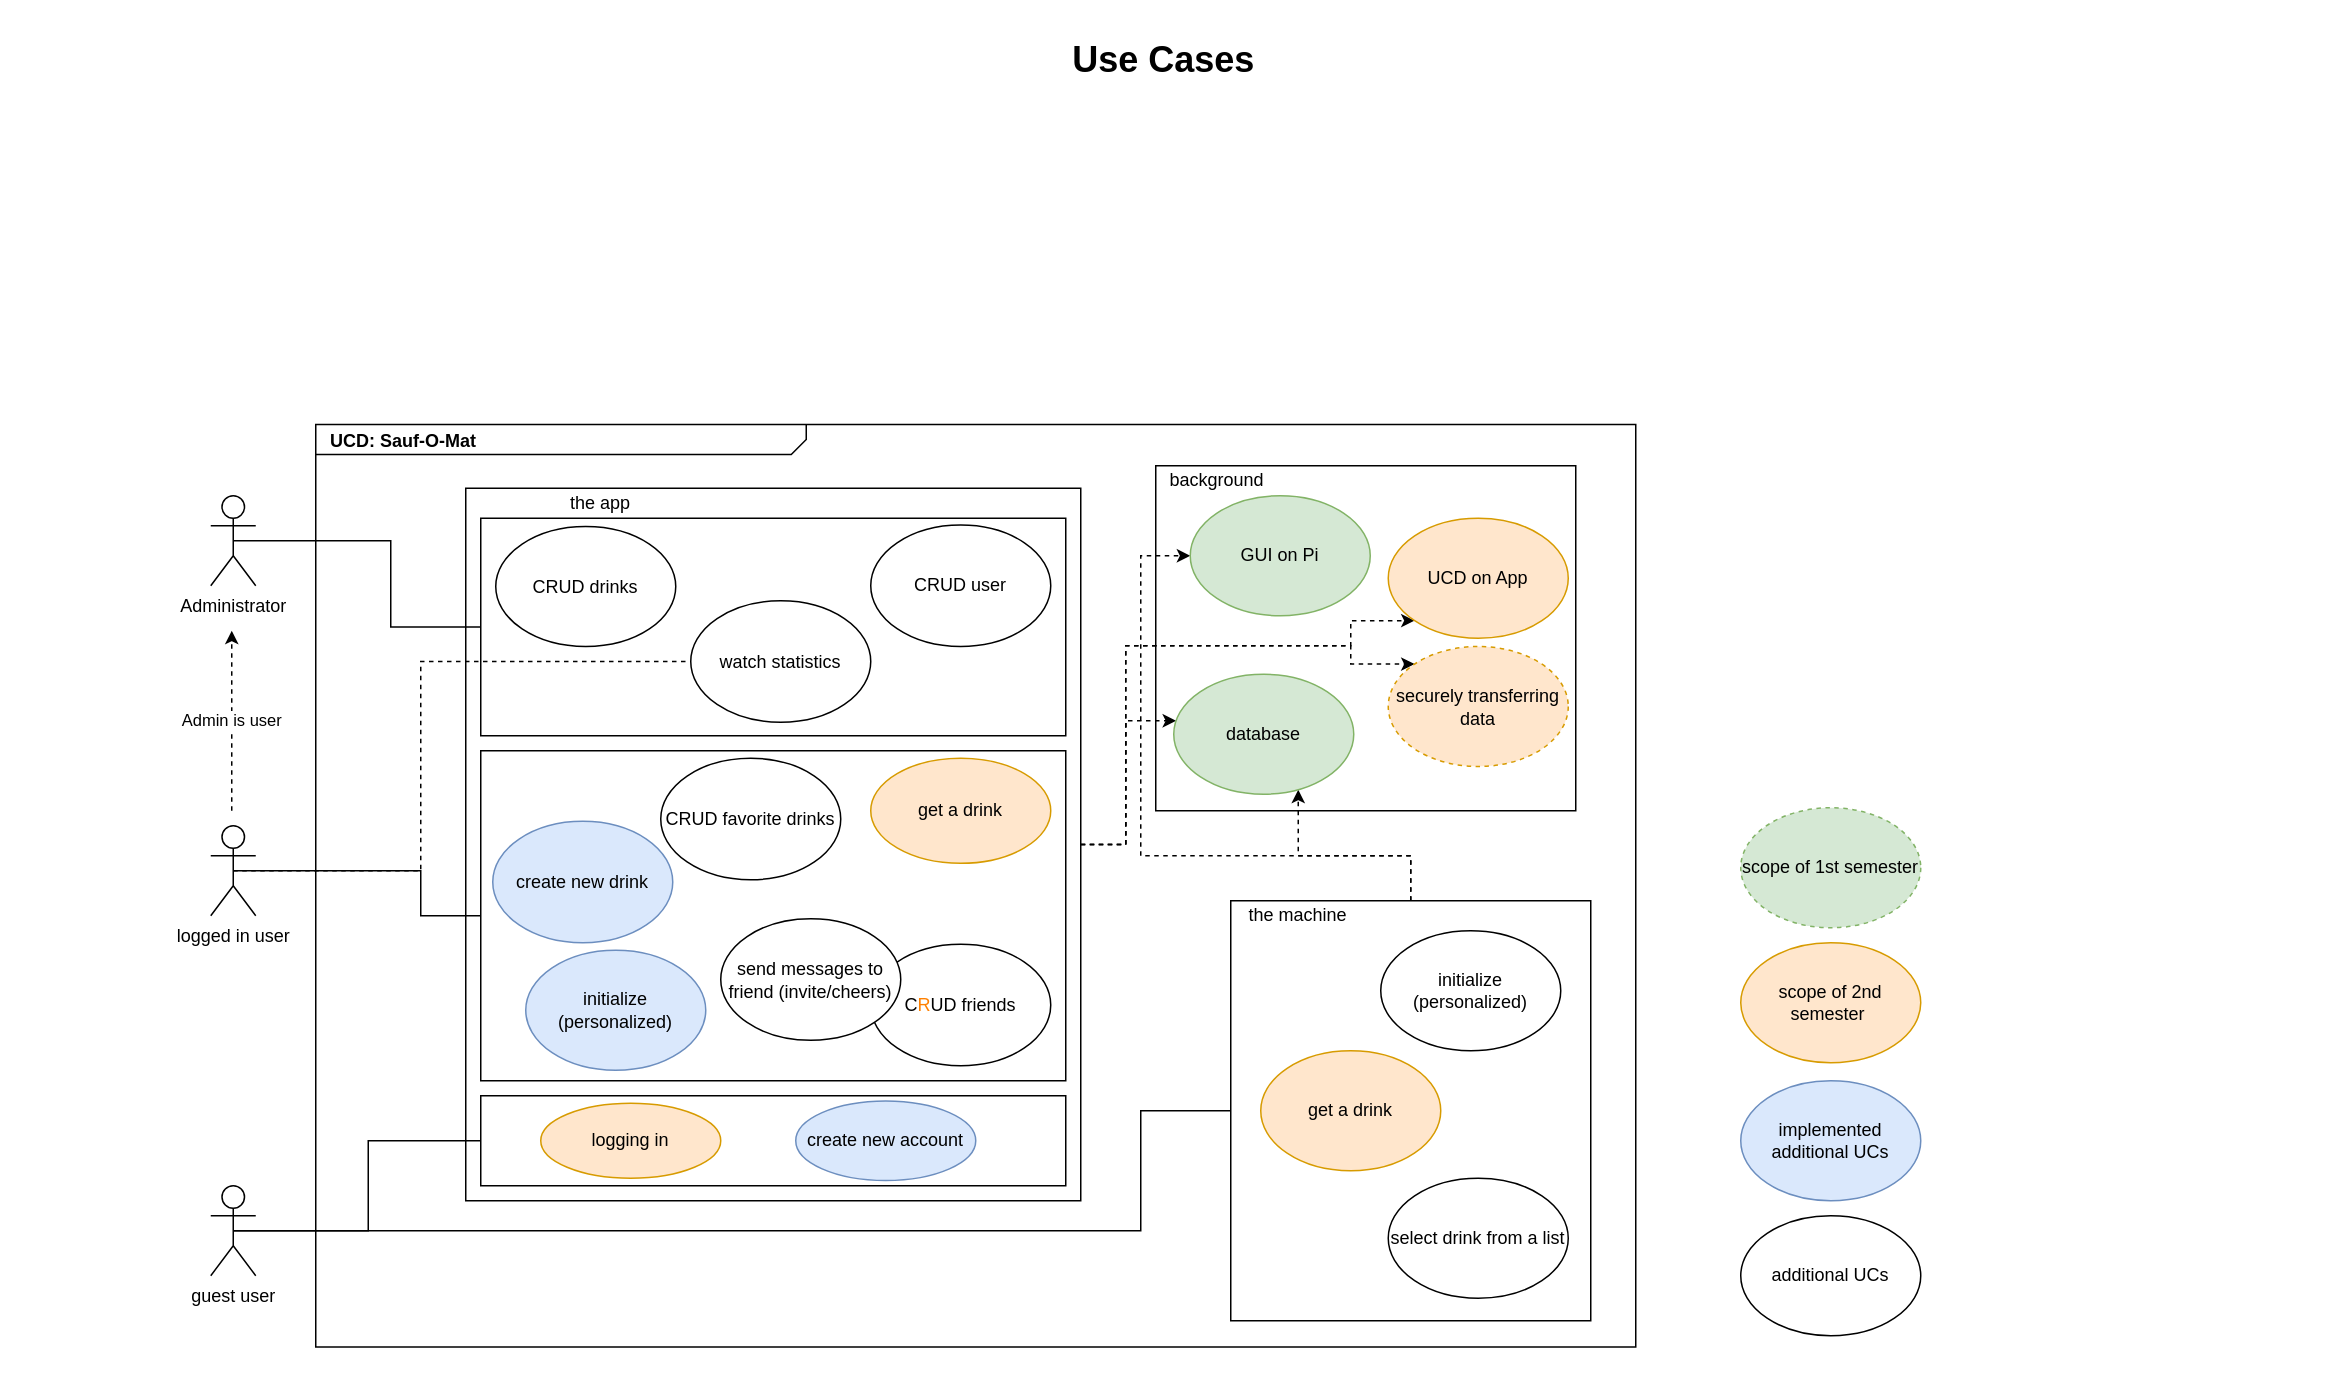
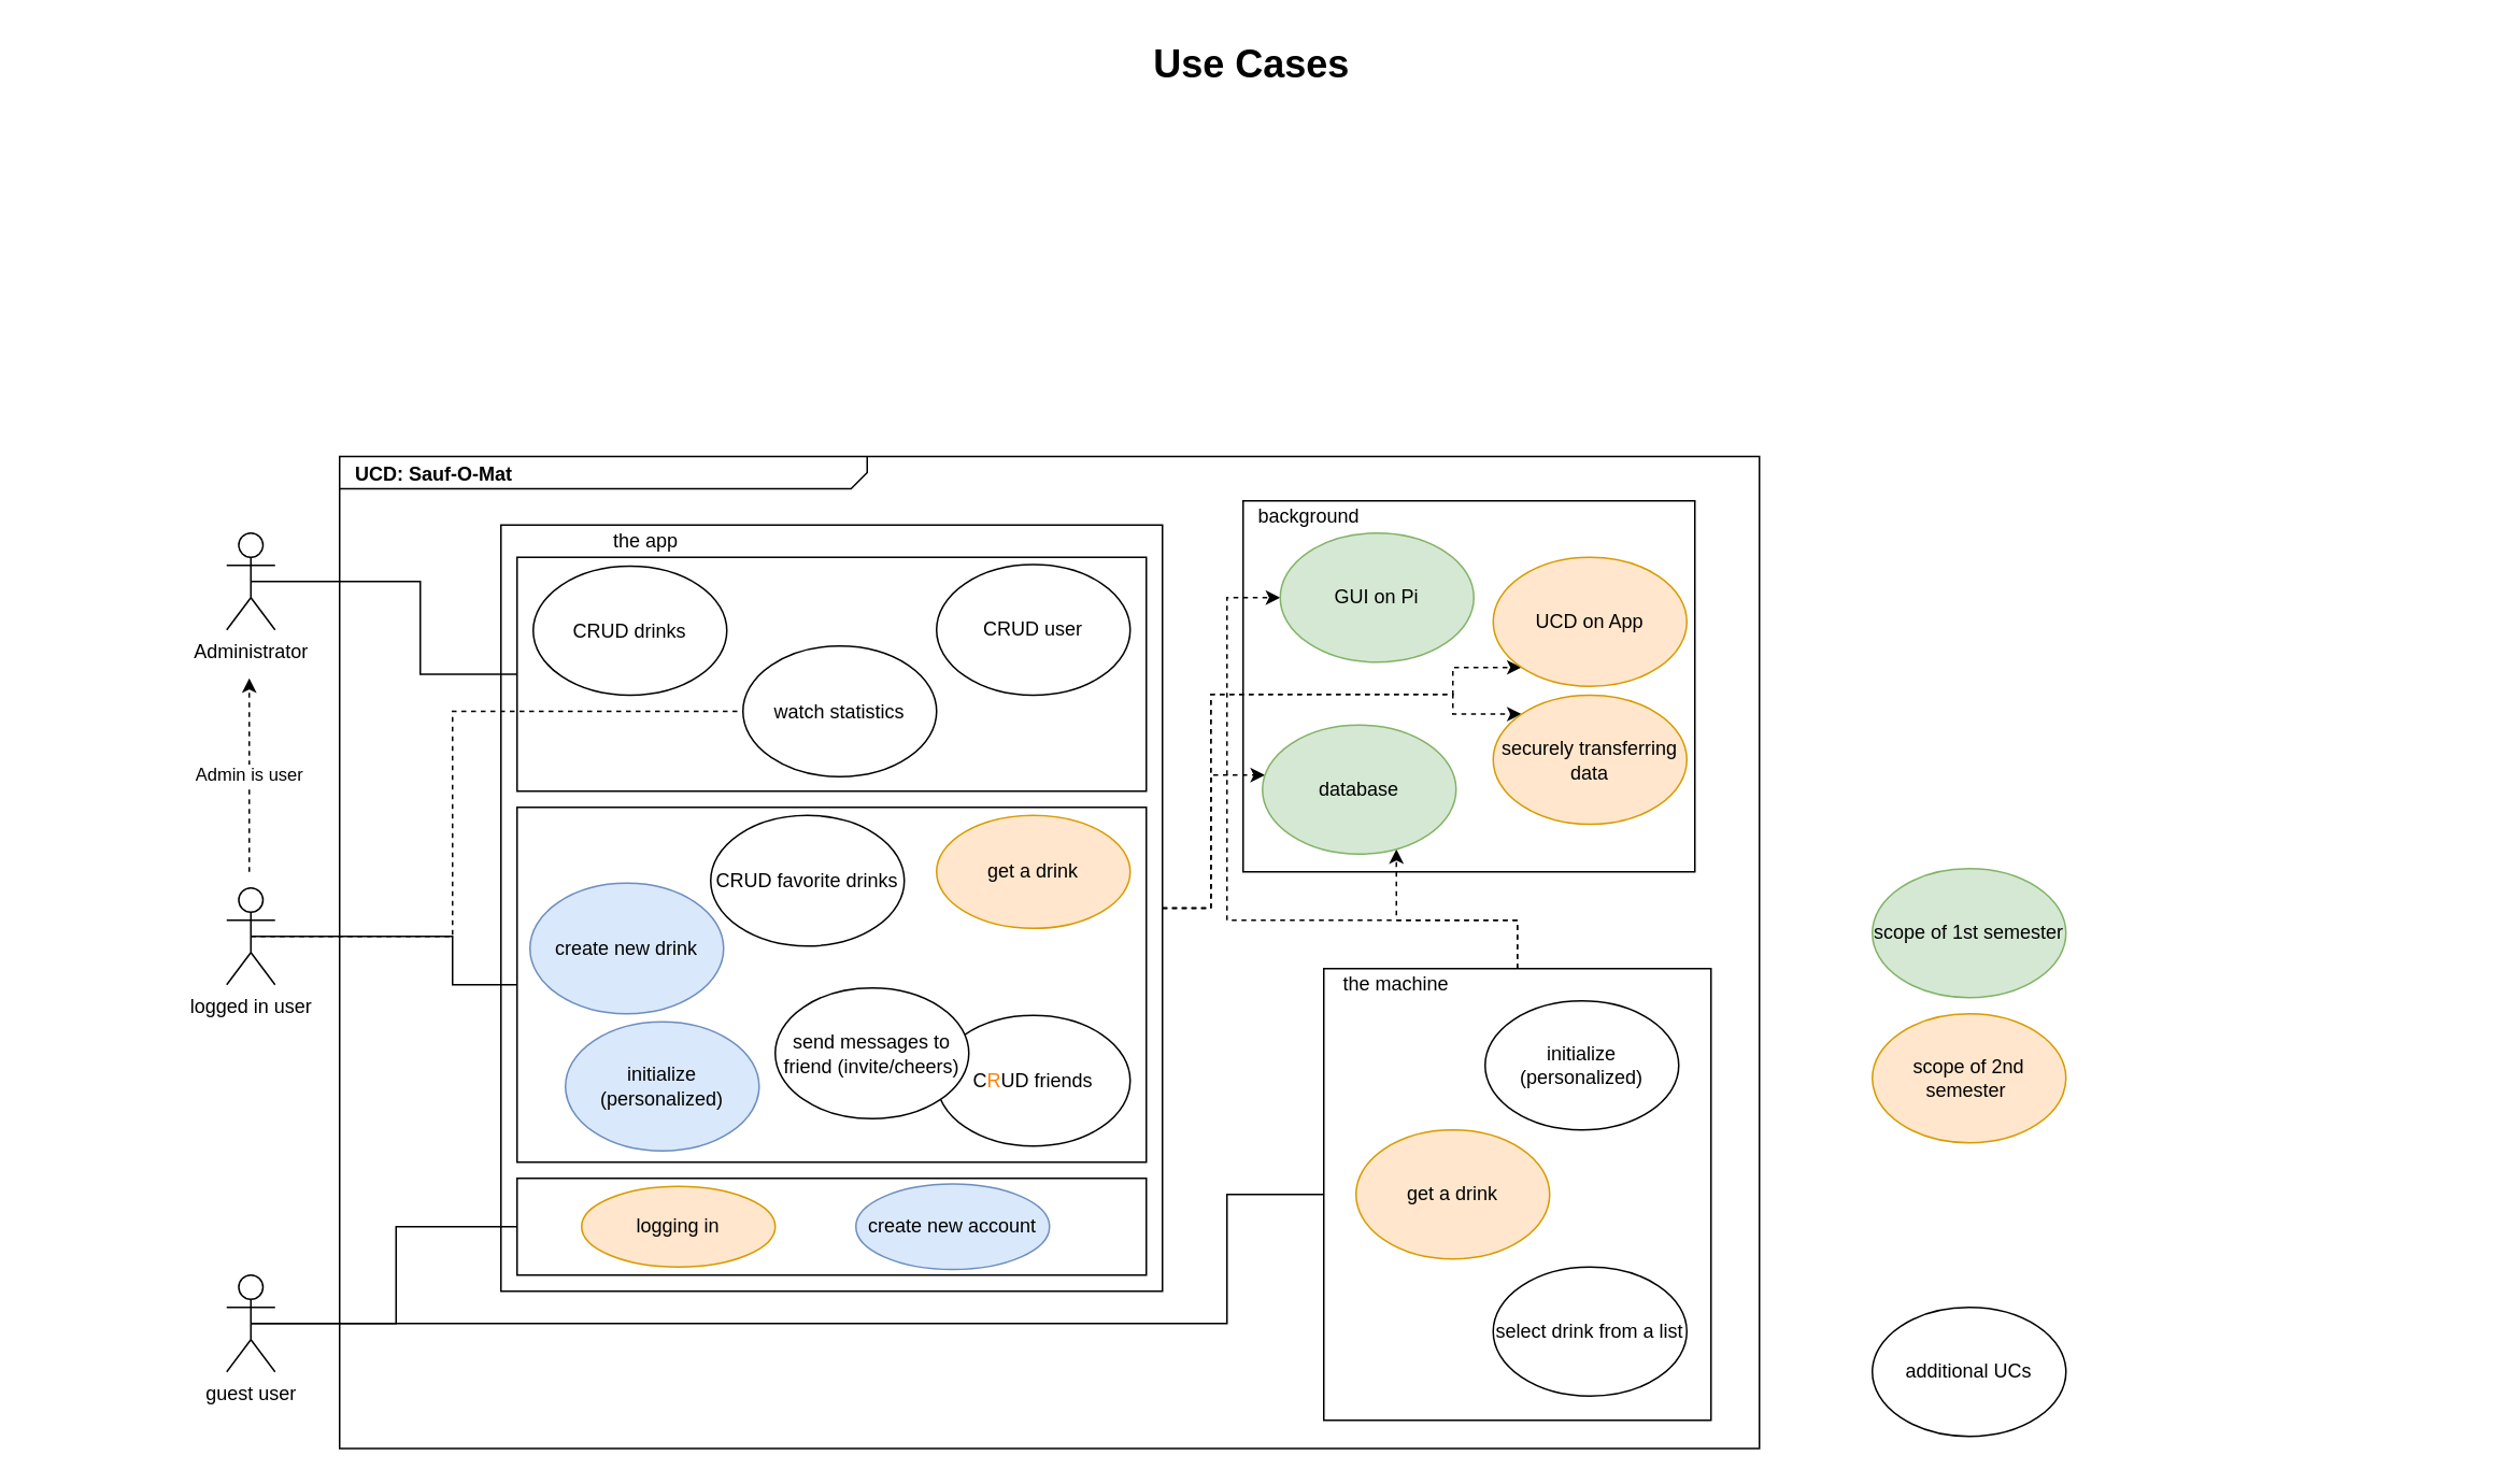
  <mxCell id="0" style=";html=1;" />
  <mxCell id="1" style=";html=1;" parent="0" />
  <mxCell id="2" value="" style="rounded=0;whiteSpace=wrap;html=1;" parent="1" vertex="1"><mxGeometry x="770" y="310" width="280" height="230" as="geometry" /></mxCell>
  <mxCell id="3" value="&lt;p style=&quot;margin: 0px ; margin-top: 4px ; margin-left: 10px ; text-align: left&quot;&gt;&lt;b&gt;UCD: Sauf-O-Mat&lt;/b&gt;&lt;/p&gt;" style="html=1;strokeWidth=1;shape=mxgraph.sysml.package;html=1;overflow=fill;whiteSpace=wrap;fillColor=none;fontSize=12;align=center;labelX=327.64;" parent="1" vertex="1"><mxGeometry x="210" y="282.5" width="880" height="615" as="geometry" /></mxCell>
  <mxCell id="4" style="edgeStyle=orthogonalEdgeStyle;rounded=0;orthogonalLoop=1;jettySize=auto;html=1;dashed=1;" parent="1" source="7" target="42" edge="1"><mxGeometry relative="1" as="geometry"><Array as="points"><mxPoint x="750" y="563" /><mxPoint x="750" y="480" /></Array></mxGeometry></mxCell>
  <mxCell id="5" style="edgeStyle=orthogonalEdgeStyle;rounded=0;orthogonalLoop=1;jettySize=auto;html=1;dashed=1;entryX=0;entryY=1;entryDx=0;entryDy=0;" parent="1" source="7" target="43" edge="1"><mxGeometry relative="1" as="geometry"><Array as="points"><mxPoint x="750" y="563" /><mxPoint x="750" y="430" /><mxPoint x="900" y="430" /><mxPoint x="900" y="413" /></Array></mxGeometry></mxCell>
  <mxCell id="6" style="edgeStyle=orthogonalEdgeStyle;rounded=0;orthogonalLoop=1;jettySize=auto;html=1;exitX=1;exitY=0.5;exitDx=0;exitDy=0;entryX=0;entryY=0;entryDx=0;entryDy=0;dashed=1;" parent="1" source="7" target="46" edge="1"><mxGeometry relative="1" as="geometry"><Array as="points"><mxPoint x="750" y="563" /><mxPoint x="750" y="430" /><mxPoint x="900" y="430" /><mxPoint x="900" y="442" /></Array></mxGeometry></mxCell>
  <mxCell id="7" value="" style="rounded=0;whiteSpace=wrap;html=1;" parent="1" vertex="1"><mxGeometry x="310" y="325" width="410" height="475" as="geometry" /></mxCell>
  <mxCell id="8" style="edgeStyle=orthogonalEdgeStyle;rounded=0;orthogonalLoop=1;jettySize=auto;html=1;dashed=1;" parent="1" source="10" target="42" edge="1"><mxGeometry relative="1" as="geometry"><Array as="points"><mxPoint x="940" y="570" /><mxPoint x="865" y="570" /></Array></mxGeometry></mxCell>
  <mxCell id="9" style="edgeStyle=orthogonalEdgeStyle;rounded=0;orthogonalLoop=1;jettySize=auto;html=1;dashed=1;" parent="1" source="10" target="41" edge="1"><mxGeometry relative="1" as="geometry"><Array as="points"><mxPoint x="940" y="570" /><mxPoint x="760" y="570" /><mxPoint x="760" y="370" /></Array></mxGeometry></mxCell>
  <mxCell id="10" value="&lt;p style=&quot;line-height: 120%&quot;&gt;&lt;br&gt;&lt;/p&gt;" style="rounded=0;whiteSpace=wrap;html=1;align=left;" parent="1" vertex="1"><mxGeometry x="820" y="600" width="240" height="280" as="geometry" /></mxCell>
  <mxCell id="11" value="Use Cases" style="text;strokeColor=none;fillColor=none;html=1;fontSize=24;fontStyle=1;verticalAlign=middle;align=center;" parent="1" vertex="1"><mxGeometry x="20" y="20" width="1510" height="40" as="geometry" /></mxCell>
  <mxCell id="12" value="logged in user" style="shape=umlActor;verticalLabelPosition=bottom;labelBackgroundColor=#ffffff;verticalAlign=top;html=1;outlineConnect=0;" parent="1" vertex="1"><mxGeometry x="140" y="550" width="30" height="60" as="geometry" /></mxCell>
  <mxCell id="13" style="edgeStyle=orthogonalEdgeStyle;rounded=0;orthogonalLoop=1;jettySize=auto;html=1;endArrow=none;endFill=0;exitX=0.5;exitY=0.5;exitDx=0;exitDy=0;exitPerimeter=0;" parent="1" source="14" target="10" edge="1"><mxGeometry relative="1" as="geometry"><mxPoint x="170" y="830" as="sourcePoint" /><Array as="points"><mxPoint x="760" y="820" /><mxPoint x="760" y="740" /></Array></mxGeometry></mxCell>
  <mxCell id="14" value="guest user" style="shape=umlActor;verticalLabelPosition=bottom;labelBackgroundColor=#ffffff;verticalAlign=top;html=1;outlineConnect=0;" parent="1" vertex="1"><mxGeometry x="140" y="790" width="30" height="60" as="geometry" /></mxCell>
  <mxCell id="15" value="Administrator" style="shape=umlActor;verticalLabelPosition=bottom;labelBackgroundColor=#ffffff;verticalAlign=top;html=1;outlineConnect=0;" parent="1" vertex="1"><mxGeometry x="140" y="330" width="30" height="60" as="geometry" /></mxCell>
  <mxCell id="16" value="get a drink" style="ellipse;whiteSpace=wrap;html=1;fillColor=#ffe6cc;strokeColor=#d79b00;" parent="1" vertex="1"><mxGeometry x="840" y="700" width="120" height="80" as="geometry" /></mxCell>
  <mxCell id="17" value="select drink from a list" style="ellipse;whiteSpace=wrap;html=1;" parent="1" vertex="1"><mxGeometry x="925" y="785" width="120" height="80" as="geometry" /></mxCell>
  <mxCell id="18" value="the machine" style="text;html=1;strokeColor=none;fillColor=none;align=center;verticalAlign=middle;whiteSpace=wrap;rounded=0;" parent="1" vertex="1"><mxGeometry x="820" y="600" width="90" height="20" as="geometry" /></mxCell>
  <mxCell id="19" value="the app" style="text;html=1;strokeColor=none;fillColor=none;align=center;verticalAlign=middle;whiteSpace=wrap;rounded=0;" parent="1" vertex="1"><mxGeometry x="360" y="325" width="80" height="20" as="geometry" /></mxCell>
  <mxCell id="20" value="initialize (personalized)" style="ellipse;whiteSpace=wrap;html=1;" parent="1" vertex="1"><mxGeometry x="920" y="620" width="120" height="80" as="geometry" /></mxCell>
  <mxCell id="21" value="Admin is user" style="endArrow=classic;dashed=1;html=1;endFill=1;" parent="1" edge="1"><mxGeometry width="50" height="50" relative="1" as="geometry"><mxPoint x="154" y="540" as="sourcePoint" /><mxPoint x="154" y="420" as="targetPoint" /></mxGeometry></mxCell>
  <mxCell id="22" value="additional UCs" style="ellipse;whiteSpace=wrap;html=1;" parent="1" vertex="1"><mxGeometry x="1160" y="810" width="120" height="80" as="geometry" /></mxCell>
  <mxCell id="23" value="" style="rounded=0;whiteSpace=wrap;html=1;" parent="1" vertex="1"><mxGeometry x="320" y="345" width="390" height="145" as="geometry" /></mxCell>
  <mxCell id="24" value="CRUD drinks" style="ellipse;whiteSpace=wrap;html=1;" parent="1" vertex="1"><mxGeometry x="330" y="350.5" width="120" height="80" as="geometry" /></mxCell>
  <mxCell id="25" style="edgeStyle=orthogonalEdgeStyle;rounded=0;orthogonalLoop=1;jettySize=auto;html=1;exitX=0.5;exitY=0.5;exitDx=0;exitDy=0;exitPerimeter=0;entryX=0;entryY=0.5;entryDx=0;entryDy=0;endArrow=none;endFill=0;dashed=1;" parent="1" source="12" target="27" edge="1"><mxGeometry relative="1" as="geometry"><Array as="points"><mxPoint x="280" y="580" /><mxPoint x="280" y="440" /></Array></mxGeometry></mxCell>
  <mxCell id="26" style="edgeStyle=orthogonalEdgeStyle;rounded=0;orthogonalLoop=1;jettySize=auto;html=1;exitX=0.5;exitY=0.5;exitDx=0;exitDy=0;exitPerimeter=0;entryX=0;entryY=0.5;entryDx=0;entryDy=0;endArrow=none;endFill=0;" parent="1" source="15" target="23" edge="1"><mxGeometry relative="1" as="geometry"><Array as="points"><mxPoint x="260" y="360" /><mxPoint x="260" y="418" /></Array></mxGeometry></mxCell>
  <mxCell id="27" value="watch statistics" style="ellipse;whiteSpace=wrap;html=1;" parent="1" vertex="1"><mxGeometry x="460" y="400" width="120" height="81" as="geometry" /></mxCell>
  <mxCell id="28" value="CRUD user" style="ellipse;whiteSpace=wrap;html=1;" parent="1" vertex="1"><mxGeometry x="580" y="349.5" width="120" height="81" as="geometry" /></mxCell>
  <mxCell id="29" value="" style="rounded=0;whiteSpace=wrap;html=1;" parent="1" vertex="1"><mxGeometry x="320" y="500" width="390" height="220" as="geometry" /></mxCell>
  <mxCell id="30" value="" style="rounded=0;whiteSpace=wrap;html=1;" parent="1" vertex="1"><mxGeometry x="320" y="730" width="390" height="60" as="geometry" /></mxCell>
  <mxCell id="31" style="edgeStyle=orthogonalEdgeStyle;rounded=0;orthogonalLoop=1;jettySize=auto;html=1;exitX=0.5;exitY=0.5;exitDx=0;exitDy=0;exitPerimeter=0;endArrow=none;endFill=0;entryX=0;entryY=0.5;entryDx=0;entryDy=0;" parent="1" source="12" target="29" edge="1"><mxGeometry relative="1" as="geometry"><Array as="points"><mxPoint x="280" y="580" /><mxPoint x="280" y="610" /></Array></mxGeometry></mxCell>
  <mxCell id="32" style="edgeStyle=orthogonalEdgeStyle;rounded=0;orthogonalLoop=1;jettySize=auto;html=1;exitX=0.5;exitY=0.5;exitDx=0;exitDy=0;exitPerimeter=0;entryX=0;entryY=0.5;entryDx=0;entryDy=0;endArrow=none;endFill=0;" parent="1" source="14" target="30" edge="1"><mxGeometry relative="1" as="geometry" /></mxCell>
  <mxCell id="33" value="logging in" style="ellipse;whiteSpace=wrap;html=1;fillColor=#ffe6cc;strokeColor=#d79b00;" parent="1" vertex="1"><mxGeometry x="360" y="735" width="120" height="50" as="geometry" /></mxCell>
  <mxCell id="34" value="create new drink" style="ellipse;whiteSpace=wrap;html=1;fillColor=#dae8fc;strokeColor=#6c8ebf;" parent="1" vertex="1"><mxGeometry x="328" y="547" width="120" height="81" as="geometry" /></mxCell>
  <mxCell id="35" value="CRUD favorite drinks" style="ellipse;whiteSpace=wrap;html=1;" parent="1" vertex="1"><mxGeometry x="440" y="505" width="120" height="81" as="geometry" /></mxCell>
  <mxCell id="36" value="C&lt;font color=&quot;#ff8000&quot;&gt;R&lt;/font&gt;UD friends" style="ellipse;whiteSpace=wrap;html=1;" parent="1" vertex="1"><mxGeometry x="580" y="629" width="120" height="81" as="geometry" /></mxCell>
  <mxCell id="37" value="send messages to friend (invite/cheers)" style="ellipse;whiteSpace=wrap;html=1;" parent="1" vertex="1"><mxGeometry x="480" y="612" width="120" height="81" as="geometry" /></mxCell>
  <mxCell id="38" value="create new account" style="ellipse;whiteSpace=wrap;html=1;fillColor=#dae8fc;strokeColor=#6c8ebf;" parent="1" vertex="1"><mxGeometry x="530" y="733.5" width="120" height="53" as="geometry" /></mxCell>
  <mxCell id="39" value="get a drink" style="ellipse;whiteSpace=wrap;html=1;fillColor=#ffe6cc;strokeColor=#d79b00;" parent="1" vertex="1"><mxGeometry x="580" y="505" width="120" height="70" as="geometry" /></mxCell>
  <mxCell id="40" value="background" style="text;html=1;strokeColor=none;fillColor=none;align=center;verticalAlign=middle;whiteSpace=wrap;rounded=0;" parent="1" vertex="1"><mxGeometry x="772" y="310" width="78" height="20" as="geometry" /></mxCell>
  <mxCell id="41" value="GUI on Pi" style="ellipse;whiteSpace=wrap;html=1;fillColor=#d5e8d4;strokeColor=#82b366;" parent="1" vertex="1"><mxGeometry x="793" y="330" width="120" height="80" as="geometry" /></mxCell>
  <mxCell id="42" value="database" style="ellipse;whiteSpace=wrap;html=1;fillColor=#d5e8d4;strokeColor=#82b366;" parent="1" vertex="1"><mxGeometry x="782" y="449" width="120" height="80" as="geometry" /></mxCell>
  <mxCell id="43" value="UCD on App" style="ellipse;whiteSpace=wrap;html=1;fillColor=#ffe6cc;strokeColor=#d79b00;" parent="1" vertex="1"><mxGeometry x="925" y="345" width="120" height="80" as="geometry" /></mxCell>
  <mxCell id="44" value="scope of 2nd semester&amp;nbsp;" style="ellipse;whiteSpace=wrap;html=1;fillColor=#ffe6cc;strokeColor=#d79b00;" parent="1" vertex="1"><mxGeometry x="1160" y="628" width="120" height="80" as="geometry" /></mxCell>
- <mxCell id="45" value="scope of 1st semester" style="ellipse;whiteSpace=wrap;html=1;fillColor=#d5e8d4;strokeColor=#82b366;dashed=1;" parent="1" vertex="1"><mxGeometry x="1160" y="538" width="120" height="80" as="geometry" /></mxCell>
- <mxCell id="46" value="securely transferring data" style="ellipse;whiteSpace=wrap;html=1;fillColor=#ffe6cc;strokeColor=#d79b00;dashed=1;" parent="1" vertex="1"><mxGeometry x="925" y="430.5" width="120" height="80" as="geometry" /></mxCell>
- <mxCell id="47" value="implemented&lt;br&gt;additional UCs" style="ellipse;whiteSpace=wrap;html=1;fillColor=#dae8fc;strokeColor=#6c8ebf;" vertex="1" parent="1"><mxGeometry x="1160" y="720" width="120" height="80" as="geometry" /></mxCell>
+ <mxCell id="45" value="scope of 1st semester" style="ellipse;whiteSpace=wrap;html=1;fillColor=#d5e8d4;strokeColor=#82b366;" parent="1" vertex="1"><mxGeometry x="1160" y="538" width="120" height="80" as="geometry" /></mxCell>
+ <mxCell id="46" value="securely transferring data" style="ellipse;whiteSpace=wrap;html=1;fillColor=#ffe6cc;strokeColor=#d79b00;" parent="1" vertex="1"><mxGeometry x="925" y="430.5" width="120" height="80" as="geometry" /></mxCell>
  <mxCell id="48" value="initialize (personalized)" style="ellipse;whiteSpace=wrap;html=1;fillColor=#dae8fc;strokeColor=#6c8ebf;" vertex="1" parent="1"><mxGeometry x="350" y="633" width="120" height="80" as="geometry" /></mxCell>
